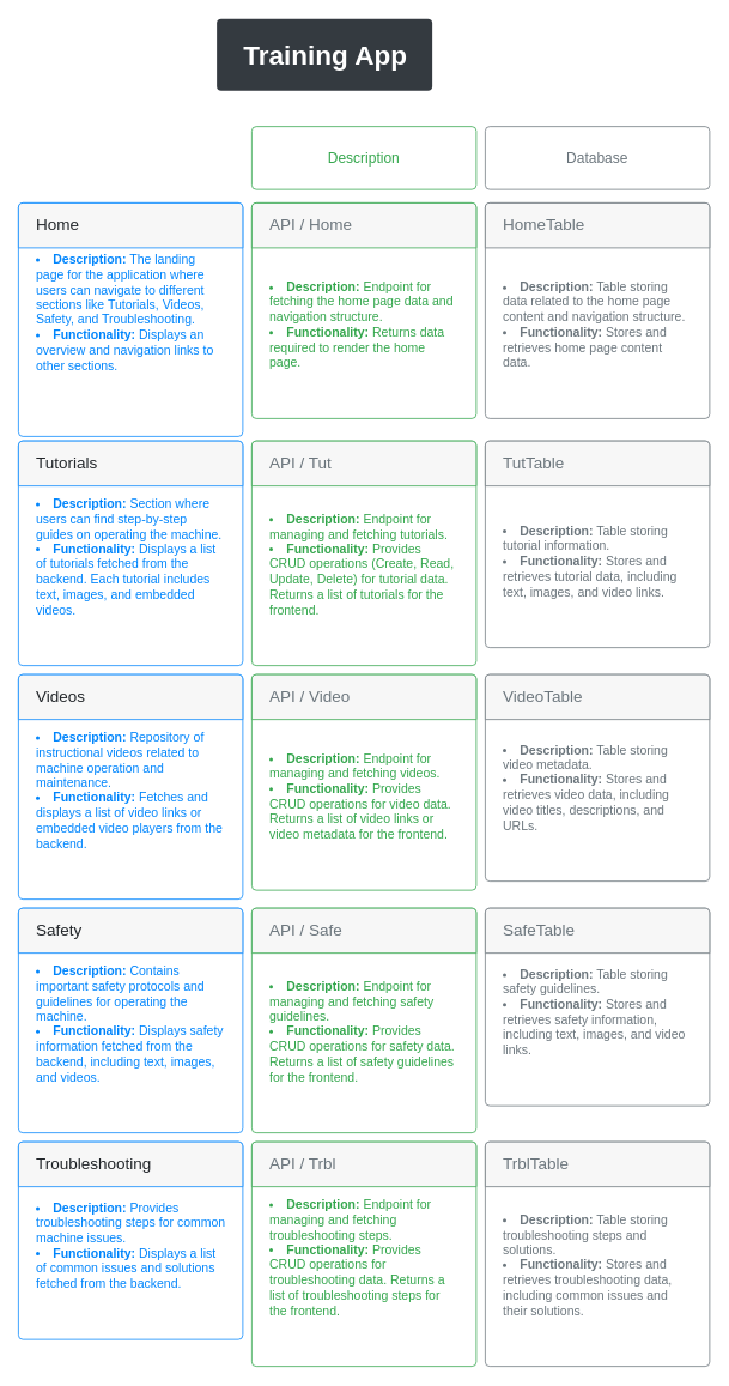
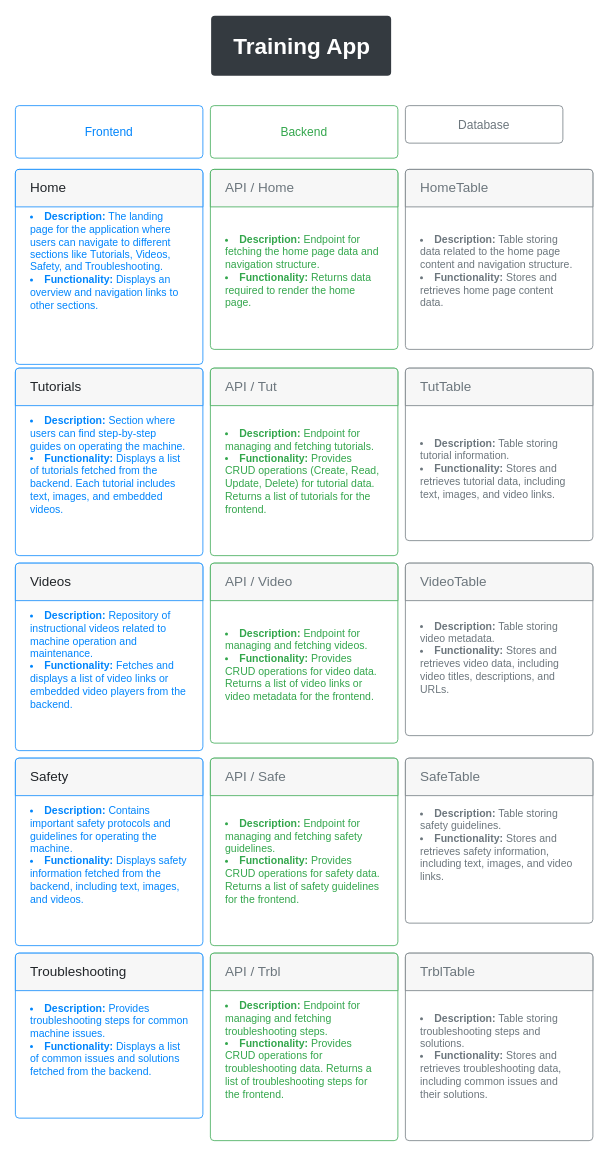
  <mxCell id="0" />
  <mxCell id="1" parent="0" />
  <mxCell id="2" value="&#10;&lt;li&gt;&lt;strong&gt;Description:&lt;/strong&gt; The landing page for the application where users can navigate to different sections like Tutorials, Videos, Safety, and Troubleshooting.&lt;/li&gt;&lt;li&gt;&lt;strong&gt;Functionality:&lt;/strong&gt; Displays an overview and navigation links to other sections.&lt;/li&gt;&#10;&#10;" style="html=1;shadow=0;dashed=0;shape=mxgraph.bootstrap.rrect;rSize=5;strokeColor=#0085FC;html=1;whiteSpace=wrap;fillColor=#ffffff;fontColor=#0085FC;verticalAlign=middle;align=left;spacing=20;spacingBottom=0;fontSize=14;textDirection=ltr;" vertex="1" parent="1"><mxGeometry x="20" y="225" width="250" height="260" as="geometry" /></mxCell>
  <mxCell id="3" value="Home" style="html=1;shadow=0;dashed=0;shape=mxgraph.bootstrap.topButton;rSize=5;perimeter=none;whiteSpace=wrap;fillColor=#F7F7F7;strokeColor=#0085FC;fontColor=#212529;resizeWidth=1;fontSize=18;align=left;spacing=20;" vertex="1" parent="2"><mxGeometry width="250" height="50" relative="1" as="geometry" /></mxCell>
  <mxCell id="4" value="&#10;&lt;li&gt;&lt;strong&gt;Description:&lt;/strong&gt; Section where users can find step-by-step guides on operating the machine.&lt;/li&gt;&lt;li&gt;&lt;strong&gt;Functionality:&lt;/strong&gt; Displays a list of tutorials fetched from the backend. Each tutorial includes text, images, and embedded videos.&lt;/li&gt;&#10;&#10;" style="html=1;shadow=0;dashed=0;shape=mxgraph.bootstrap.rrect;rSize=5;strokeColor=#0085FC;html=1;whiteSpace=wrap;fillColor=#ffffff;fontColor=#0085FC;verticalAlign=bottom;align=left;spacing=20;spacingBottom=0;fontSize=14;" vertex="1" parent="1"><mxGeometry x="20" y="490" width="250" height="250" as="geometry" /></mxCell>
  <mxCell id="5" value="Tutorials" style="html=1;shadow=0;dashed=0;shape=mxgraph.bootstrap.topButton;rSize=5;perimeter=none;whiteSpace=wrap;fillColor=#F7F7F7;strokeColor=#0085FC;fontColor=#212529;resizeWidth=1;fontSize=18;align=left;spacing=20;" vertex="1" parent="4"><mxGeometry width="250" height="50" relative="1" as="geometry" /></mxCell>
  <mxCell id="6" value="&#10;&lt;li&gt;&lt;strong&gt;Description:&lt;/strong&gt; Repository of instructional videos related to machine operation and maintenance.&lt;/li&gt;&lt;li&gt;&lt;strong&gt;Functionality:&lt;/strong&gt; Fetches and displays a list of video links or embedded video players from the backend.&lt;/li&gt;&#10;&#10;" style="html=1;shadow=0;dashed=0;shape=mxgraph.bootstrap.rrect;rSize=5;strokeColor=#0085FC;html=1;whiteSpace=wrap;fillColor=#ffffff;fontColor=#0085FC;verticalAlign=bottom;align=left;spacing=20;spacingBottom=0;fontSize=14;" vertex="1" parent="1"><mxGeometry x="20" y="750" width="250" height="250" as="geometry" /></mxCell>
  <mxCell id="7" value="Videos" style="html=1;shadow=0;dashed=0;shape=mxgraph.bootstrap.topButton;rSize=5;perimeter=none;whiteSpace=wrap;fillColor=#F7F7F7;strokeColor=#0085FC;fontColor=#212529;resizeWidth=1;fontSize=18;align=left;spacing=20;" vertex="1" parent="6"><mxGeometry width="250" height="50" relative="1" as="geometry" /></mxCell>
  <mxCell id="8" value="&#10;&lt;li&gt;&lt;strong&gt;Description:&lt;/strong&gt; Contains important safety protocols and guidelines for operating the machine.&lt;/li&gt;&lt;li&gt;&lt;strong&gt;Functionality:&lt;/strong&gt; Displays safety information fetched from the backend, including text, images, and videos.&lt;/li&gt;&#10;&#10;" style="html=1;shadow=0;dashed=0;shape=mxgraph.bootstrap.rrect;rSize=5;strokeColor=#0085FC;html=1;whiteSpace=wrap;fillColor=#ffffff;fontColor=#0085FC;verticalAlign=bottom;align=left;spacing=20;spacingBottom=0;fontSize=14;" vertex="1" parent="1"><mxGeometry x="20" y="1010" width="250" height="250" as="geometry" /></mxCell>
  <mxCell id="9" value="Safety" style="html=1;shadow=0;dashed=0;shape=mxgraph.bootstrap.topButton;rSize=5;perimeter=none;whiteSpace=wrap;fillColor=#F7F7F7;strokeColor=#0085FC;fontColor=#212529;resizeWidth=1;fontSize=18;align=left;spacing=20;" vertex="1" parent="8"><mxGeometry width="250" height="50" relative="1" as="geometry" /></mxCell>
  <mxCell id="10" value="&#10;&lt;li&gt;&lt;strong&gt;Description:&lt;/strong&gt; Provides troubleshooting steps for common machine issues.&lt;/li&gt;&lt;li&gt;&lt;strong&gt;Functionality:&lt;/strong&gt; Displays a list of common issues and solutions fetched from the backend.&lt;/li&gt;&#10;&#10;" style="html=1;shadow=0;dashed=0;shape=mxgraph.bootstrap.rrect;rSize=5;strokeColor=#0085FC;html=1;whiteSpace=wrap;fillColor=#ffffff;fontColor=#0085FC;verticalAlign=bottom;align=left;spacing=20;spacingBottom=0;fontSize=14;" vertex="1" parent="1"><mxGeometry x="20" y="1270" width="250" height="220" as="geometry" /></mxCell>
  <mxCell id="11" value="Troubleshooting" style="html=1;shadow=0;dashed=0;shape=mxgraph.bootstrap.topButton;rSize=5;perimeter=none;whiteSpace=wrap;fillColor=#F7F7F7;strokeColor=#0085FC;fontColor=#212529;resizeWidth=1;fontSize=18;align=left;spacing=20;" vertex="1" parent="10"><mxGeometry width="250" height="50" relative="1" as="geometry" /></mxCell>
  <mxCell id="12" value="&#10;&lt;li&gt;&lt;strong&gt;Description:&lt;/strong&gt; Endpoint for fetching the home page data and navigation structure.&lt;/li&gt;&lt;li&gt;&lt;strong&gt;Functionality:&lt;/strong&gt; Returns data required to render the home page.&lt;/li&gt;&#10;&#10;" style="html=1;shadow=0;dashed=0;shape=mxgraph.bootstrap.rrect;rSize=5;strokeColor=#33A64C;html=1;whiteSpace=wrap;fillColor=#ffffff;fontColor=#33A64C;verticalAlign=bottom;align=left;spacing=20;spacingBottom=0;fontSize=14;" vertex="1" parent="1"><mxGeometry x="280" y="225" width="250" height="240" as="geometry" /></mxCell>
  <mxCell id="13" value="API / Home" style="html=1;shadow=0;dashed=0;shape=mxgraph.bootstrap.topButton;rSize=5;perimeter=none;whiteSpace=wrap;fillColor=#F7F7F7;strokeColor=#33A64C;fontColor=#6C767D;resizeWidth=1;fontSize=18;align=left;spacing=20;" vertex="1" parent="12"><mxGeometry width="250" height="50" relative="1" as="geometry" /></mxCell>
  <mxCell id="14" value="&#10;&lt;li&gt;&lt;strong&gt;Description:&lt;/strong&gt; Endpoint for managing and fetching tutorials.&lt;/li&gt;&lt;li&gt;&lt;strong&gt;Functionality:&lt;/strong&gt; Provides CRUD operations (Create, Read, Update, Delete) for tutorial data. Returns a list of tutorials for the frontend.&lt;/li&gt;&#10;&#10;" style="html=1;shadow=0;dashed=0;shape=mxgraph.bootstrap.rrect;rSize=5;strokeColor=#33A64C;html=1;whiteSpace=wrap;fillColor=#ffffff;fontColor=#33A64C;verticalAlign=bottom;align=left;spacing=20;spacingBottom=0;fontSize=14;" vertex="1" parent="1"><mxGeometry x="280" y="490" width="250" height="250" as="geometry" /></mxCell>
  <mxCell id="15" value="API / Tut" style="html=1;shadow=0;dashed=0;shape=mxgraph.bootstrap.topButton;rSize=5;perimeter=none;whiteSpace=wrap;fillColor=#F7F7F7;strokeColor=#33A64C;fontColor=#6C767D;resizeWidth=1;fontSize=18;align=left;spacing=20;" vertex="1" parent="14"><mxGeometry width="250" height="50" relative="1" as="geometry" /></mxCell>
  <mxCell id="16" value="&#10;&lt;li&gt;&lt;strong&gt;Description:&lt;/strong&gt; Endpoint for managing and fetching videos.&lt;/li&gt;&lt;li&gt;&lt;strong&gt;Functionality:&lt;/strong&gt; Provides CRUD operations for video data. Returns a list of video links or video metadata for the frontend.&lt;/li&gt;&#10;&#10;" style="html=1;shadow=0;dashed=0;shape=mxgraph.bootstrap.rrect;rSize=5;strokeColor=#33A64C;html=1;whiteSpace=wrap;fillColor=#ffffff;fontColor=#33A64C;verticalAlign=bottom;align=left;spacing=20;spacingBottom=0;fontSize=14;" vertex="1" parent="1"><mxGeometry x="280" y="750" width="250" height="240" as="geometry" /></mxCell>
  <mxCell id="17" value="API / Video" style="html=1;shadow=0;dashed=0;shape=mxgraph.bootstrap.topButton;rSize=5;perimeter=none;whiteSpace=wrap;fillColor=#F7F7F7;strokeColor=#33A64C;fontColor=#6C767D;resizeWidth=1;fontSize=18;align=left;spacing=20;" vertex="1" parent="16"><mxGeometry width="250" height="50" relative="1" as="geometry" /></mxCell>
  <mxCell id="18" value="&#10;&lt;li&gt;&lt;strong&gt;Description:&lt;/strong&gt; Endpoint for managing and fetching safety guidelines.&lt;/li&gt;&lt;li&gt;&lt;strong&gt;Functionality:&lt;/strong&gt; Provides CRUD operations for safety data. Returns a list of safety guidelines for the frontend.&lt;/li&gt;&#10;&#10;" style="html=1;shadow=0;dashed=0;shape=mxgraph.bootstrap.rrect;rSize=5;strokeColor=#33A64C;html=1;whiteSpace=wrap;fillColor=#ffffff;fontColor=#33A64C;verticalAlign=bottom;align=left;spacing=20;spacingBottom=0;fontSize=14;" vertex="1" parent="1"><mxGeometry x="280" y="1010" width="250" height="250" as="geometry" /></mxCell>
  <mxCell id="19" value="API / Safe" style="html=1;shadow=0;dashed=0;shape=mxgraph.bootstrap.topButton;rSize=5;perimeter=none;whiteSpace=wrap;fillColor=#F7F7F7;strokeColor=#33A64C;fontColor=#6C767D;resizeWidth=1;fontSize=18;align=left;spacing=20;" vertex="1" parent="18"><mxGeometry width="250" height="50" relative="1" as="geometry" /></mxCell>
  <mxCell id="20" value="&#10;&lt;li&gt;&lt;strong&gt;Description:&lt;/strong&gt; Endpoint for managing and fetching troubleshooting steps.&lt;/li&gt;&lt;li&gt;&lt;strong&gt;Functionality:&lt;/strong&gt; Provides CRUD operations for troubleshooting data. Returns a list of troubleshooting steps for the frontend.&lt;/li&gt;&#10;&#10;" style="html=1;shadow=0;dashed=0;shape=mxgraph.bootstrap.rrect;rSize=5;strokeColor=#33A64C;html=1;whiteSpace=wrap;fillColor=#ffffff;fontColor=#33A64C;verticalAlign=bottom;align=left;spacing=20;spacingBottom=0;fontSize=14;" vertex="1" parent="1"><mxGeometry x="280" y="1270" width="250" height="250" as="geometry" /></mxCell>
  <mxCell id="21" value="API / Trbl" style="html=1;shadow=0;dashed=0;shape=mxgraph.bootstrap.topButton;rSize=5;perimeter=none;whiteSpace=wrap;fillColor=#F7F7F7;strokeColor=#33A64C;fontColor=#6C767D;resizeWidth=1;fontSize=18;align=left;spacing=20;" vertex="1" parent="20"><mxGeometry width="250" height="50" relative="1" as="geometry" /></mxCell>
  <mxCell id="22" value="&#10;&lt;li&gt;&lt;strong&gt;Description:&lt;/strong&gt; Table storing data related to the home page content and navigation structure.&lt;/li&gt;&lt;li&gt;&lt;strong&gt;Functionality:&lt;/strong&gt; Stores and retrieves home page content data.&lt;/li&gt;&#10;&#10;" style="html=1;shadow=0;dashed=0;shape=mxgraph.bootstrap.rrect;rSize=5;strokeColor=#6C767D;html=1;whiteSpace=wrap;fillColor=#ffffff;fontColor=#6C767D;verticalAlign=bottom;align=left;spacing=20;spacingBottom=0;fontSize=14;" vertex="1" parent="1"><mxGeometry x="540" y="225" width="250" height="240" as="geometry" /></mxCell>
  <mxCell id="23" value="HomeTable" style="html=1;shadow=0;dashed=0;shape=mxgraph.bootstrap.topButton;rSize=5;perimeter=none;whiteSpace=wrap;fillColor=#F7F7F7;strokeColor=#6C767D;fontColor=#6C767D;resizeWidth=1;fontSize=18;align=left;spacing=20;" vertex="1" parent="22"><mxGeometry width="250" height="50" relative="1" as="geometry" /></mxCell>
  <mxCell id="24" value="&#10;&lt;li&gt;&lt;strong&gt;Description:&lt;/strong&gt; Table storing tutorial information.&lt;/li&gt;&lt;li&gt;&lt;strong&gt;Functionality:&lt;/strong&gt; Stores and retrieves tutorial data, including text, images, and video links.&lt;/li&gt;&#10;&#10;" style="html=1;shadow=0;dashed=0;shape=mxgraph.bootstrap.rrect;rSize=5;strokeColor=#6C767D;html=1;whiteSpace=wrap;fillColor=#ffffff;fontColor=#6C767D;verticalAlign=bottom;align=left;spacing=20;spacingBottom=0;fontSize=14;" vertex="1" parent="1"><mxGeometry x="540" y="490" width="250" height="230" as="geometry" /></mxCell>
  <mxCell id="25" value="TutTable" style="html=1;shadow=0;dashed=0;shape=mxgraph.bootstrap.topButton;rSize=5;perimeter=none;whiteSpace=wrap;fillColor=#F7F7F7;strokeColor=#6C767D;fontColor=#6C767D;resizeWidth=1;fontSize=18;align=left;spacing=20;" vertex="1" parent="24"><mxGeometry width="250" height="50" relative="1" as="geometry" /></mxCell>
  <mxCell id="26" value="&#10;&lt;li&gt;&lt;strong&gt;Description:&lt;/strong&gt; Table storing video metadata.&lt;/li&gt;&lt;li&gt;&lt;strong&gt;Functionality:&lt;/strong&gt; Stores and retrieves video data, including video titles, descriptions, and URLs.&lt;/li&gt;&#10;&#10;" style="html=1;shadow=0;dashed=0;shape=mxgraph.bootstrap.rrect;rSize=5;strokeColor=#6C767D;html=1;whiteSpace=wrap;fillColor=#ffffff;fontColor=#6C767D;verticalAlign=bottom;align=left;spacing=20;spacingBottom=0;fontSize=14;" vertex="1" parent="1"><mxGeometry x="540" y="750" width="250" height="230" as="geometry" /></mxCell>
  <mxCell id="27" value="VideoTable" style="html=1;shadow=0;dashed=0;shape=mxgraph.bootstrap.topButton;rSize=5;perimeter=none;whiteSpace=wrap;fillColor=#F7F7F7;strokeColor=#6C767D;fontColor=#6C767D;resizeWidth=1;fontSize=18;align=left;spacing=20;" vertex="1" parent="26"><mxGeometry width="250" height="50" relative="1" as="geometry" /></mxCell>
  <mxCell id="28" value="&#10;&lt;li&gt;&lt;strong&gt;Description:&lt;/strong&gt; Table storing safety guidelines.&lt;/li&gt;&lt;li&gt;&lt;strong&gt;Functionality:&lt;/strong&gt; Stores and retrieves safety information, including text, images, and video links.&lt;/li&gt;&#10;&#10;" style="html=1;shadow=0;dashed=0;shape=mxgraph.bootstrap.rrect;rSize=5;strokeColor=#6C767D;html=1;whiteSpace=wrap;fillColor=#ffffff;fontColor=#6C767D;verticalAlign=bottom;align=left;spacing=20;spacingBottom=0;fontSize=14;" vertex="1" parent="1"><mxGeometry x="540" y="1010" width="250" height="220" as="geometry" /></mxCell>
  <mxCell id="29" value="SafeTable" style="html=1;shadow=0;dashed=0;shape=mxgraph.bootstrap.topButton;rSize=5;perimeter=none;whiteSpace=wrap;fillColor=#F7F7F7;strokeColor=#6C767D;fontColor=#6C767D;resizeWidth=1;fontSize=18;align=left;spacing=20;" vertex="1" parent="28"><mxGeometry width="250" height="50" relative="1" as="geometry" /></mxCell>
  <mxCell id="30" value="&#10;&lt;li&gt;&lt;strong&gt;Description:&lt;/strong&gt; Table storing troubleshooting steps and solutions.&lt;/li&gt;&lt;li&gt;&lt;strong&gt;Functionality:&lt;/strong&gt; Stores and retrieves troubleshooting data, including common issues and their solutions.&lt;/li&gt;&#10;&#10;" style="html=1;shadow=0;dashed=0;shape=mxgraph.bootstrap.rrect;rSize=5;strokeColor=#6C767D;html=1;whiteSpace=wrap;fillColor=#ffffff;fontColor=#6C767D;verticalAlign=bottom;align=left;spacing=20;spacingBottom=0;fontSize=14;" vertex="1" parent="1"><mxGeometry x="540" y="1270" width="250" height="250" as="geometry" /></mxCell>
  <mxCell id="31" value="TrblTable" style="html=1;shadow=0;dashed=0;shape=mxgraph.bootstrap.topButton;rSize=5;perimeter=none;whiteSpace=wrap;fillColor=#F7F7F7;strokeColor=#6C767D;fontColor=#6C767D;resizeWidth=1;fontSize=18;align=left;spacing=20;" vertex="1" parent="30"><mxGeometry width="250" height="50" relative="1" as="geometry" /></mxCell>
- <mxCell id="33" value="Description" style="html=1;shadow=0;dashed=0;shape=mxgraph.bootstrap.rrect;rSize=5;strokeColor=#33A64C;strokeWidth=1;fillColor=none;fontColor=#33A64C;whiteSpace=wrap;align=center;verticalAlign=middle;spacingLeft=0;fontStyle=0;fontSize=16;spacing=5;" vertex="1" parent="1"><mxGeometry x="280" y="140" width="250" height="70" as="geometry" /></mxCell>
- <mxCell id="34" value="Database" style="html=1;shadow=0;dashed=0;shape=mxgraph.bootstrap.rrect;rSize=5;strokeColor=#6C767D;strokeWidth=1;fillColor=none;fontColor=#6C767D;whiteSpace=wrap;align=center;verticalAlign=middle;spacingLeft=0;fontStyle=0;fontSize=16;spacing=5;" vertex="1" parent="1"><mxGeometry x="540" y="140" width="250" height="70" as="geometry" /></mxCell>
- <mxCell id="35" value="&amp;nbsp; &amp;nbsp;Training App" style="html=1;shadow=0;dashed=0;shape=mxgraph.bootstrap.rrect;rSize=5;strokeColor=none;strokeWidth=1;fillColor=#343A40;fontColor=#FFFFFF;whiteSpace=wrap;align=left;verticalAlign=middle;spacingLeft=0;fontStyle=1;fontSize=30;spacing=5;" vertex="1" parent="1"><mxGeometry x="241" y="20" width="240" height="80" as="geometry" /></mxCell>
+ <mxCell id="32" value="Frontend" style="html=1;shadow=0;dashed=0;shape=mxgraph.bootstrap.rrect;rSize=5;strokeColor=#0085FC;strokeWidth=1;fillColor=none;fontColor=#0085FC;whiteSpace=wrap;align=center;verticalAlign=middle;spacingLeft=0;fontStyle=0;fontSize=16;spacing=5;" vertex="1" parent="1"><mxGeometry x="20" y="140" width="250" height="70" as="geometry" /></mxCell>
+ <mxCell id="33" value="Backend" style="html=1;shadow=0;dashed=0;shape=mxgraph.bootstrap.rrect;rSize=5;strokeColor=#33A64C;strokeWidth=1;fillColor=none;fontColor=#33A64C;whiteSpace=wrap;align=center;verticalAlign=middle;spacingLeft=0;fontStyle=0;fontSize=16;spacing=5;" vertex="1" parent="1"><mxGeometry x="280" y="140" width="250" height="70" as="geometry" /></mxCell>
+ <mxCell id="34" value="Database" style="html=1;shadow=0;dashed=0;shape=mxgraph.bootstrap.rrect;rSize=5;strokeColor=#6C767D;strokeWidth=1;fillColor=none;fontColor=#6C767D;whiteSpace=wrap;align=center;verticalAlign=middle;spacingLeft=0;fontStyle=0;fontSize=16;spacing=5;" vertex="1" parent="1"><mxGeometry x="540" y="140" width="210" height="50" as="geometry" /></mxCell>
+ <mxCell id="35" value="&amp;nbsp; &amp;nbsp;Training App" style="html=1;shadow=0;dashed=0;shape=mxgraph.bootstrap.rrect;rSize=5;strokeColor=none;strokeWidth=1;fillColor=#343A40;fontColor=#FFFFFF;whiteSpace=wrap;align=left;verticalAlign=middle;spacingLeft=0;fontStyle=1;fontSize=30;spacing=5;" vertex="1" parent="1"><mxGeometry x="281" y="20" width="240" height="80" as="geometry" /></mxCell>
